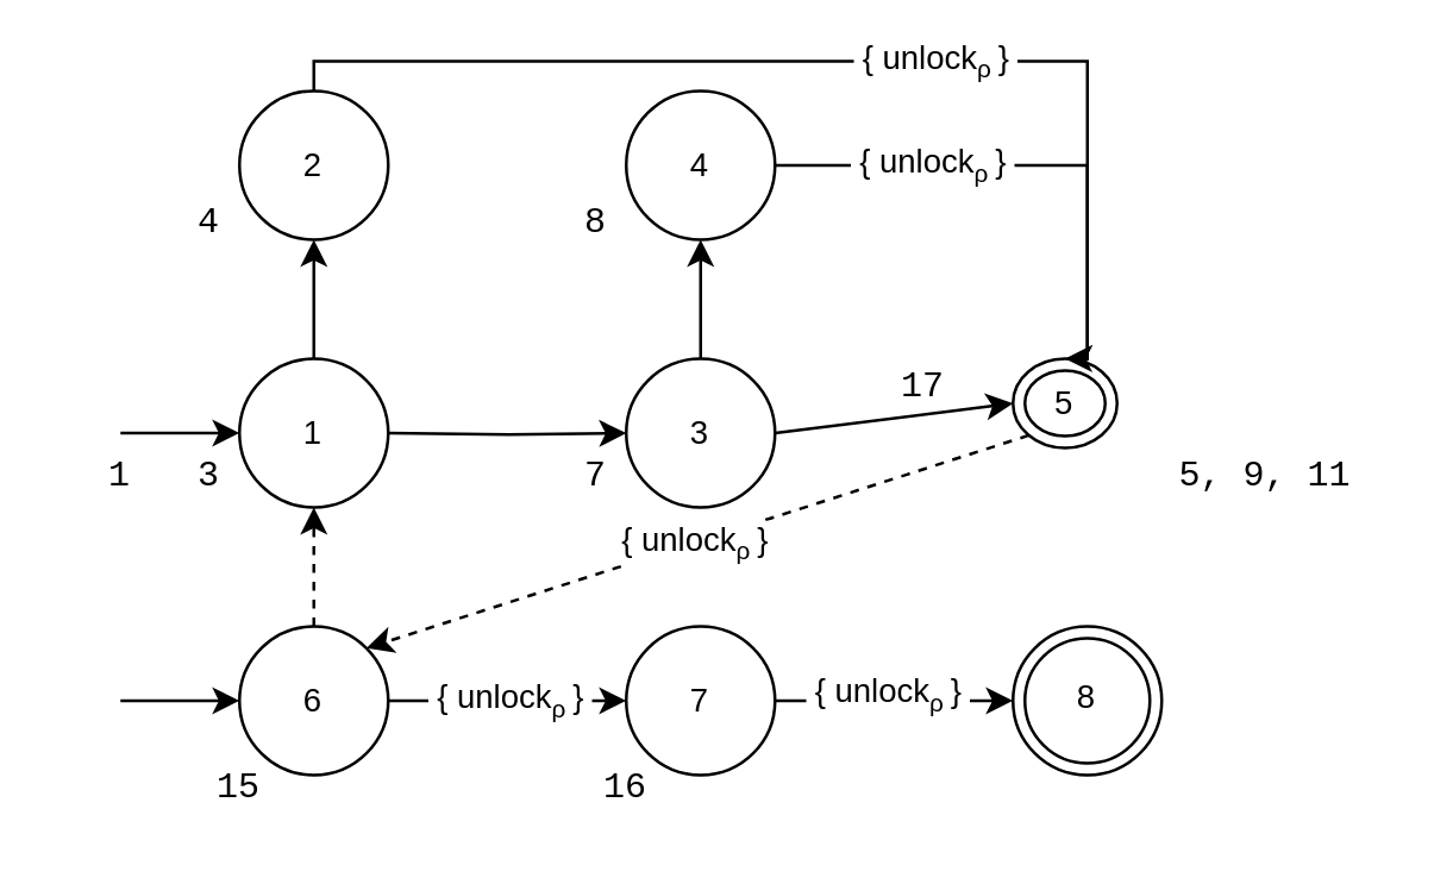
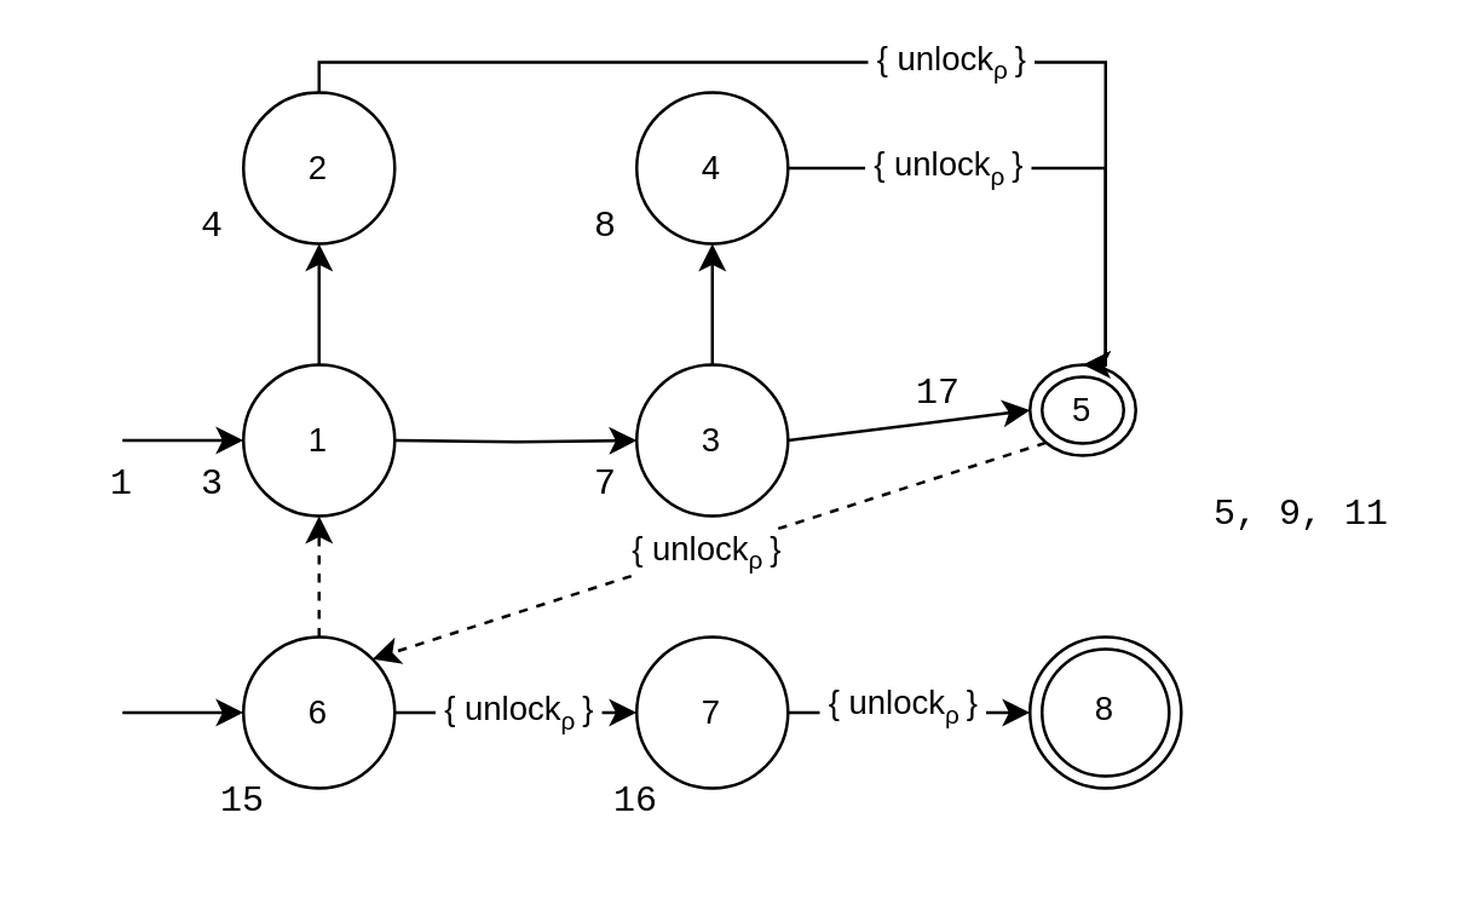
  <mxCell id="0" />
  <mxCell id="1" parent="0" />
  <mxCell id="2" value="" style="endArrow=classic;html=1;entryX=0;entryY=0.5;entryDx=0;entryDy=0;" parent="1" edge="1"><mxGeometry width="50" height="50" relative="1" as="geometry"><mxPoint x="40" y="145" as="sourcePoint" /><mxPoint x="80" y="145" as="targetPoint" /></mxGeometry></mxCell>
  <mxCell id="3" style="edgeStyle=orthogonalEdgeStyle;rounded=0;orthogonalLoop=1;jettySize=auto;html=1;exitX=1;exitY=0.5;exitDx=0;exitDy=0;entryX=0;entryY=0.5;entryDx=0;entryDy=0;" parent="1" target="34" edge="1"><mxGeometry relative="1" as="geometry"><mxPoint x="130" y="145" as="sourcePoint" /><mxPoint x="170" y="145" as="targetPoint" /></mxGeometry></mxCell>
  <mxCell id="4" style="rounded=0;orthogonalLoop=1;jettySize=auto;html=1;exitX=0.5;exitY=0;exitDx=0;exitDy=0;entryX=0.5;entryY=1;entryDx=0;entryDy=0;fontSize=11;" parent="1" source="33" target="9" edge="1"><mxGeometry relative="1" as="geometry"><mxPoint x="105" y="170" as="sourcePoint" /></mxGeometry></mxCell>
  <mxCell id="5" style="edgeStyle=none;rounded=0;orthogonalLoop=1;jettySize=auto;html=1;exitX=1;exitY=0.5;exitDx=0;exitDy=0;entryX=0;entryY=0.5;entryDx=0;entryDy=0;fontFamily=Courier New;fontSize=11;" parent="1" source="34" target="12" edge="1"><mxGeometry relative="1" as="geometry"><mxPoint x="220" y="145" as="sourcePoint" /></mxGeometry></mxCell>
  <mxCell id="6" style="edgeStyle=none;rounded=0;orthogonalLoop=1;jettySize=auto;html=1;exitX=0.5;exitY=0;exitDx=0;exitDy=0;entryX=0.5;entryY=1;entryDx=0;entryDy=0;fontFamily=Courier New;fontSize=11;" parent="1" source="34" target="15" edge="1"><mxGeometry relative="1" as="geometry"><mxPoint x="195" y="170" as="sourcePoint" /></mxGeometry></mxCell>
  <mxCell id="7" style="edgeStyle=orthogonalEdgeStyle;rounded=0;orthogonalLoop=1;jettySize=auto;html=1;exitX=0.5;exitY=1;exitDx=0;exitDy=0;entryX=0.5;entryY=0;entryDx=0;entryDy=0;fontFamily=Courier New;fontSize=11;" parent="1" source="9" target="12" edge="1"><mxGeometry relative="1" as="geometry"><Array as="points"><mxPoint x="105" y="20" /><mxPoint x="365" y="20" /></Array><mxPoint x="285" y="109.97" as="targetPoint" /></mxGeometry></mxCell>
  <mxCell id="8" value="&amp;nbsp;{ unlock&lt;span style=&quot;font-size: 10px&quot;&gt;&lt;sub&gt;ρ&amp;nbsp;&lt;/sub&gt;&lt;/span&gt;}&amp;nbsp;" style="edgeLabel;html=1;align=center;verticalAlign=middle;resizable=0;points=[];fontFamily=Helvetica;" vertex="1" connectable="0" parent="7"><mxGeometry x="-0.12" y="1" relative="1" as="geometry"><mxPoint x="80.37" as="offset" /></mxGeometry></mxCell>
  <mxCell id="9" value="&lt;span style=&quot;font-weight: normal&quot;&gt;2&lt;/span&gt;" style="ellipse;whiteSpace=wrap;html=1;aspect=fixed;fontStyle=1;fontSize=11;" parent="1" vertex="1"><mxGeometry x="80" y="29.97" width="50" height="50" as="geometry" /></mxCell>
  <mxCell id="10" style="edgeStyle=none;rounded=0;orthogonalLoop=1;jettySize=auto;html=1;exitX=0;exitY=1;exitDx=0;exitDy=0;entryX=1;entryY=0;entryDx=0;entryDy=0;fontFamily=Courier New;fontSize=11;dashed=1;" parent="1" source="12" target="35" edge="1"><mxGeometry relative="1" as="geometry"><mxPoint x="147.5" y="215" as="targetPoint" /></mxGeometry></mxCell>
  <mxCell id="11" value="&amp;nbsp;{ unlock&lt;span style=&quot;font-size: 10px&quot;&gt;&lt;sub&gt;ρ&amp;nbsp;&lt;/sub&gt;&lt;/span&gt;}&amp;nbsp;" style="edgeLabel;html=1;align=center;verticalAlign=middle;resizable=0;points=[];fontFamily=Helvetica;" vertex="1" connectable="0" parent="10"><mxGeometry x="0.011" relative="1" as="geometry"><mxPoint as="offset" /></mxGeometry></mxCell>
  <mxCell id="12" value="&lt;span style=&quot;font-weight: normal&quot;&gt;5&lt;/span&gt;" style="ellipse;shape=doubleEllipse;whiteSpace=wrap;html=1;aspect=fixed;fontSize=11;fontFamily=Helvetica;fontStyle=1" parent="1" vertex="1"><mxGeometry x="340" y="120" width="35" height="30" as="geometry" /></mxCell>
  <mxCell id="13" style="edgeStyle=orthogonalEdgeStyle;rounded=0;orthogonalLoop=1;jettySize=auto;html=1;exitX=1;exitY=0.5;exitDx=0;exitDy=0;fontFamily=Courier New;fontSize=11;entryX=0.5;entryY=0;entryDx=0;entryDy=0;" parent="1" source="15" target="12" edge="1"><mxGeometry relative="1" as="geometry"><mxPoint x="295" y="55" as="targetPoint" /><Array as="points"><mxPoint x="365" y="55" /></Array></mxGeometry></mxCell>
  <mxCell id="14" value="&amp;nbsp;{ unlock&lt;span style=&quot;font-size: 10px&quot;&gt;&lt;sub&gt;ρ&amp;nbsp;&lt;/sub&gt;&lt;/span&gt;}&amp;nbsp;" style="edgeLabel;html=1;align=center;verticalAlign=middle;resizable=0;points=[];fontFamily=Helvetica;" vertex="1" connectable="0" parent="13"><mxGeometry x="-0.508" y="1" relative="1" as="geometry"><mxPoint x="8.29" y="0.99" as="offset" /></mxGeometry></mxCell>
  <mxCell id="15" value="&lt;span style=&quot;font-weight: normal&quot;&gt;4&lt;/span&gt;" style="ellipse;whiteSpace=wrap;html=1;aspect=fixed;fontStyle=1;fontSize=11;" parent="1" vertex="1"><mxGeometry x="210" y="29.97" width="50" height="50" as="geometry" /></mxCell>
  <mxCell id="16" style="edgeStyle=orthogonalEdgeStyle;rounded=0;orthogonalLoop=1;jettySize=auto;html=1;exitX=1;exitY=0.5;exitDx=0;exitDy=0;entryX=0;entryY=0.5;entryDx=0;entryDy=0;fontFamily=Courier New;fontSize=11;" parent="1" source="35" target="21" edge="1"><mxGeometry relative="1" as="geometry"><mxPoint x="130" y="235" as="sourcePoint" /></mxGeometry></mxCell>
  <mxCell id="17" value="&amp;nbsp;{ unlock&lt;span style=&quot;font-size: 10px&quot;&gt;&lt;sub&gt;ρ&amp;nbsp;&lt;/sub&gt;&lt;/span&gt;}&amp;nbsp;" style="edgeLabel;html=1;align=center;verticalAlign=middle;resizable=0;points=[];fontFamily=Helvetica;" vertex="1" connectable="0" parent="16"><mxGeometry x="-0.007" y="1" relative="1" as="geometry"><mxPoint as="offset" /></mxGeometry></mxCell>
  <mxCell id="18" style="rounded=0;orthogonalLoop=1;jettySize=auto;html=1;entryX=0.5;entryY=1;entryDx=0;entryDy=0;fontFamily=Courier New;fontSize=11;dashed=1;exitX=0.5;exitY=0;exitDx=0;exitDy=0;" parent="1" source="35" edge="1"><mxGeometry relative="1" as="geometry"><mxPoint x="105.02" y="215" as="sourcePoint" /><mxPoint x="105" y="170" as="targetPoint" /></mxGeometry></mxCell>
  <mxCell id="19" style="edgeStyle=none;rounded=0;orthogonalLoop=1;jettySize=auto;html=1;exitX=1;exitY=0.5;exitDx=0;exitDy=0;entryX=0;entryY=0.5;entryDx=0;entryDy=0;fontFamily=Courier New;fontSize=11;" parent="1" source="21" target="23" edge="1"><mxGeometry relative="1" as="geometry" /></mxCell>
  <mxCell id="20" value="&amp;nbsp;{ unlock&lt;span style=&quot;font-size: 10px&quot;&gt;&lt;sub&gt;ρ&amp;nbsp;&lt;/sub&gt;&lt;/span&gt;}&amp;nbsp;" style="edgeLabel;html=1;align=center;verticalAlign=middle;resizable=0;points=[];fontFamily=Helvetica;" vertex="1" connectable="0" parent="19"><mxGeometry x="-0.08" y="3" relative="1" as="geometry"><mxPoint as="offset" /></mxGeometry></mxCell>
  <mxCell id="21" value="&lt;font style=&quot;font-size: 11px ; font-weight: normal&quot;&gt;7&lt;/font&gt;" style="ellipse;whiteSpace=wrap;html=1;aspect=fixed;fontStyle=1;fontSize=11;" parent="1" vertex="1"><mxGeometry x="210" y="210" width="50" height="50" as="geometry" /></mxCell>
  <mxCell id="22" value="" style="endArrow=classic;html=1;fontFamily=Courier New;fontSize=11;entryX=0;entryY=0.5;entryDx=0;entryDy=0;" parent="1" edge="1"><mxGeometry width="50" height="50" relative="1" as="geometry"><mxPoint x="40" y="235" as="sourcePoint" /><mxPoint x="80" y="235" as="targetPoint" /></mxGeometry></mxCell>
  <mxCell id="23" value="&lt;span style=&quot;font-weight: normal&quot;&gt;&lt;font face=&quot;Helvetica&quot;&gt;8&lt;/font&gt;&lt;/span&gt;" style="ellipse;shape=doubleEllipse;whiteSpace=wrap;html=1;aspect=fixed;fontSize=11;fontFamily=Courier New;fontStyle=1" parent="1" vertex="1"><mxGeometry x="340" y="210" width="50" height="50" as="geometry" /></mxCell>
  <mxCell id="24" value="1" style="text;html=1;strokeColor=none;fillColor=none;align=center;verticalAlign=middle;whiteSpace=wrap;rounded=0;fontFamily=Courier New;" parent="1" vertex="1"><mxGeometry x="20" y="150" width="40" height="20" as="geometry" /></mxCell>
  <mxCell id="25" value="3" style="text;html=1;strokeColor=none;fillColor=none;align=center;verticalAlign=middle;whiteSpace=wrap;rounded=0;fontFamily=Courier New;" parent="1" vertex="1"><mxGeometry x="50" y="150" width="40" height="20" as="geometry" /></mxCell>
  <mxCell id="26" value="4" style="text;html=1;strokeColor=none;fillColor=none;align=center;verticalAlign=middle;whiteSpace=wrap;rounded=0;fontFamily=Courier New;" parent="1" vertex="1"><mxGeometry x="50" y="65" width="40" height="20" as="geometry" /></mxCell>
  <mxCell id="27" value="8" style="text;html=1;strokeColor=none;fillColor=none;align=center;verticalAlign=middle;whiteSpace=wrap;rounded=0;fontFamily=Courier New;" parent="1" vertex="1"><mxGeometry x="180" y="65" width="40" height="20" as="geometry" /></mxCell>
  <mxCell id="28" value="7" style="text;html=1;strokeColor=none;fillColor=none;align=center;verticalAlign=middle;whiteSpace=wrap;rounded=0;fontFamily=Courier New;" parent="1" vertex="1"><mxGeometry x="180" y="150" width="40" height="20" as="geometry" /></mxCell>
- <mxCell id="29" value="5, 9, 11" style="text;html=1;strokeColor=none;fillColor=none;align=center;verticalAlign=middle;whiteSpace=wrap;rounded=0;fontFamily=Courier New;" parent="1" vertex="1"><mxGeometry x="390" y="150" width="70" height="20" as="geometry" /></mxCell>
+ <mxCell id="29" value="5, 9, 11" style="text;html=1;strokeColor=none;fillColor=none;align=center;verticalAlign=middle;whiteSpace=wrap;rounded=0;fontFamily=Courier New;" parent="1" vertex="1"><mxGeometry x="395" y="160" width="70" height="20" as="geometry" /></mxCell>
  <mxCell id="30" value="15" style="text;html=1;strokeColor=none;fillColor=none;align=center;verticalAlign=middle;whiteSpace=wrap;rounded=0;fontFamily=Courier New;" parent="1" vertex="1"><mxGeometry x="60" y="255" width="40" height="20" as="geometry" /></mxCell>
  <mxCell id="31" value="16" style="text;html=1;strokeColor=none;fillColor=none;align=center;verticalAlign=middle;whiteSpace=wrap;rounded=0;fontFamily=Courier New;" parent="1" vertex="1"><mxGeometry x="190" y="255" width="40" height="20" as="geometry" /></mxCell>
  <mxCell id="32" value="17" style="text;html=1;strokeColor=none;fillColor=none;align=center;verticalAlign=middle;whiteSpace=wrap;rounded=0;fontFamily=Courier New;" parent="1" vertex="1"><mxGeometry x="290" y="120" width="40" height="20" as="geometry" /></mxCell>
  <mxCell id="33" value="&lt;span style=&quot;font-weight: normal&quot;&gt;1&lt;/span&gt;" style="ellipse;whiteSpace=wrap;html=1;aspect=fixed;fontStyle=1;fontSize=11;" vertex="1" parent="1"><mxGeometry x="80" y="120" width="50" height="50" as="geometry" /></mxCell>
  <mxCell id="34" value="&lt;span style=&quot;font-weight: 400&quot;&gt;3&lt;/span&gt;" style="ellipse;whiteSpace=wrap;html=1;aspect=fixed;fontStyle=1;fontSize=11;" vertex="1" parent="1"><mxGeometry x="210" y="120" width="50" height="50" as="geometry" /></mxCell>
  <mxCell id="35" value="&lt;span style=&quot;font-weight: normal&quot;&gt;6&lt;/span&gt;" style="ellipse;whiteSpace=wrap;html=1;aspect=fixed;fontStyle=1;fontSize=11;" vertex="1" parent="1"><mxGeometry x="80" y="210" width="50" height="50" as="geometry" /></mxCell>
